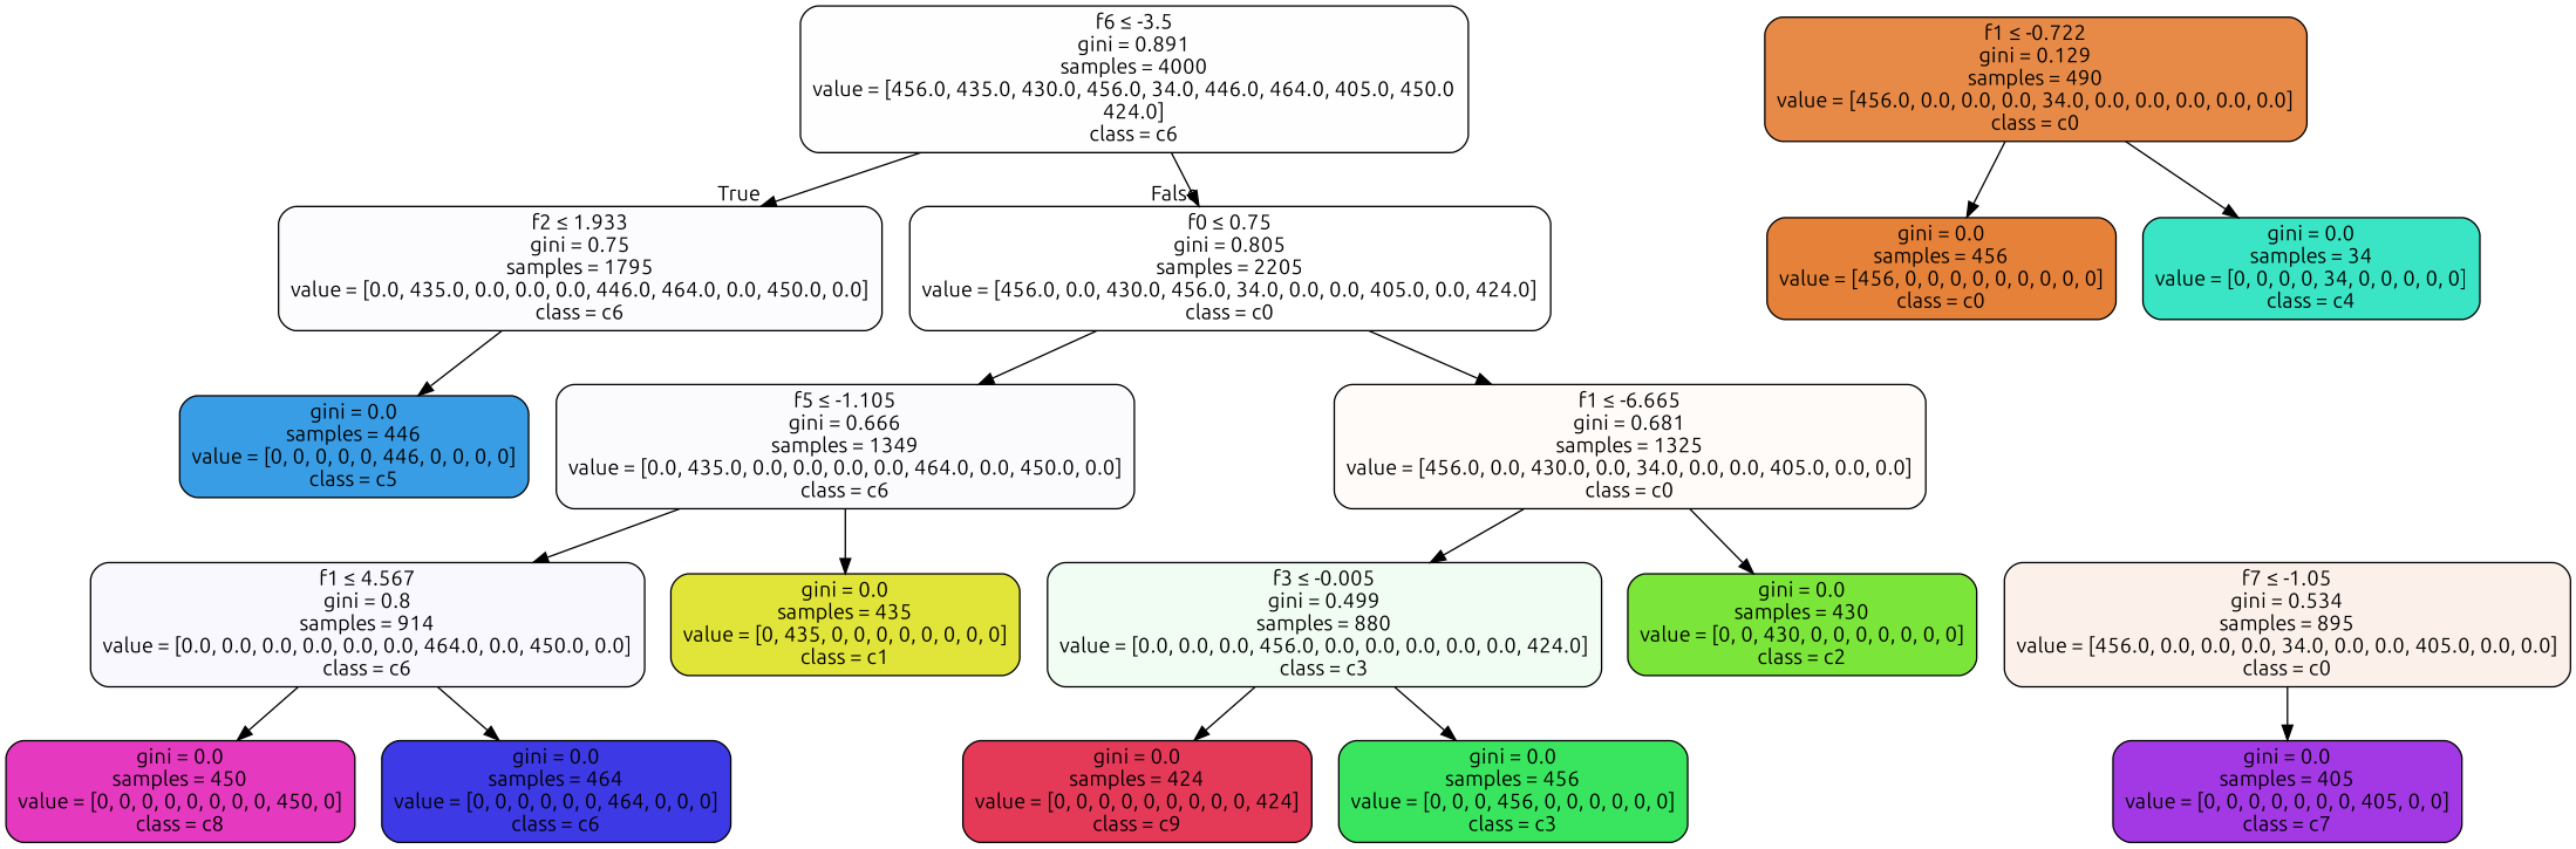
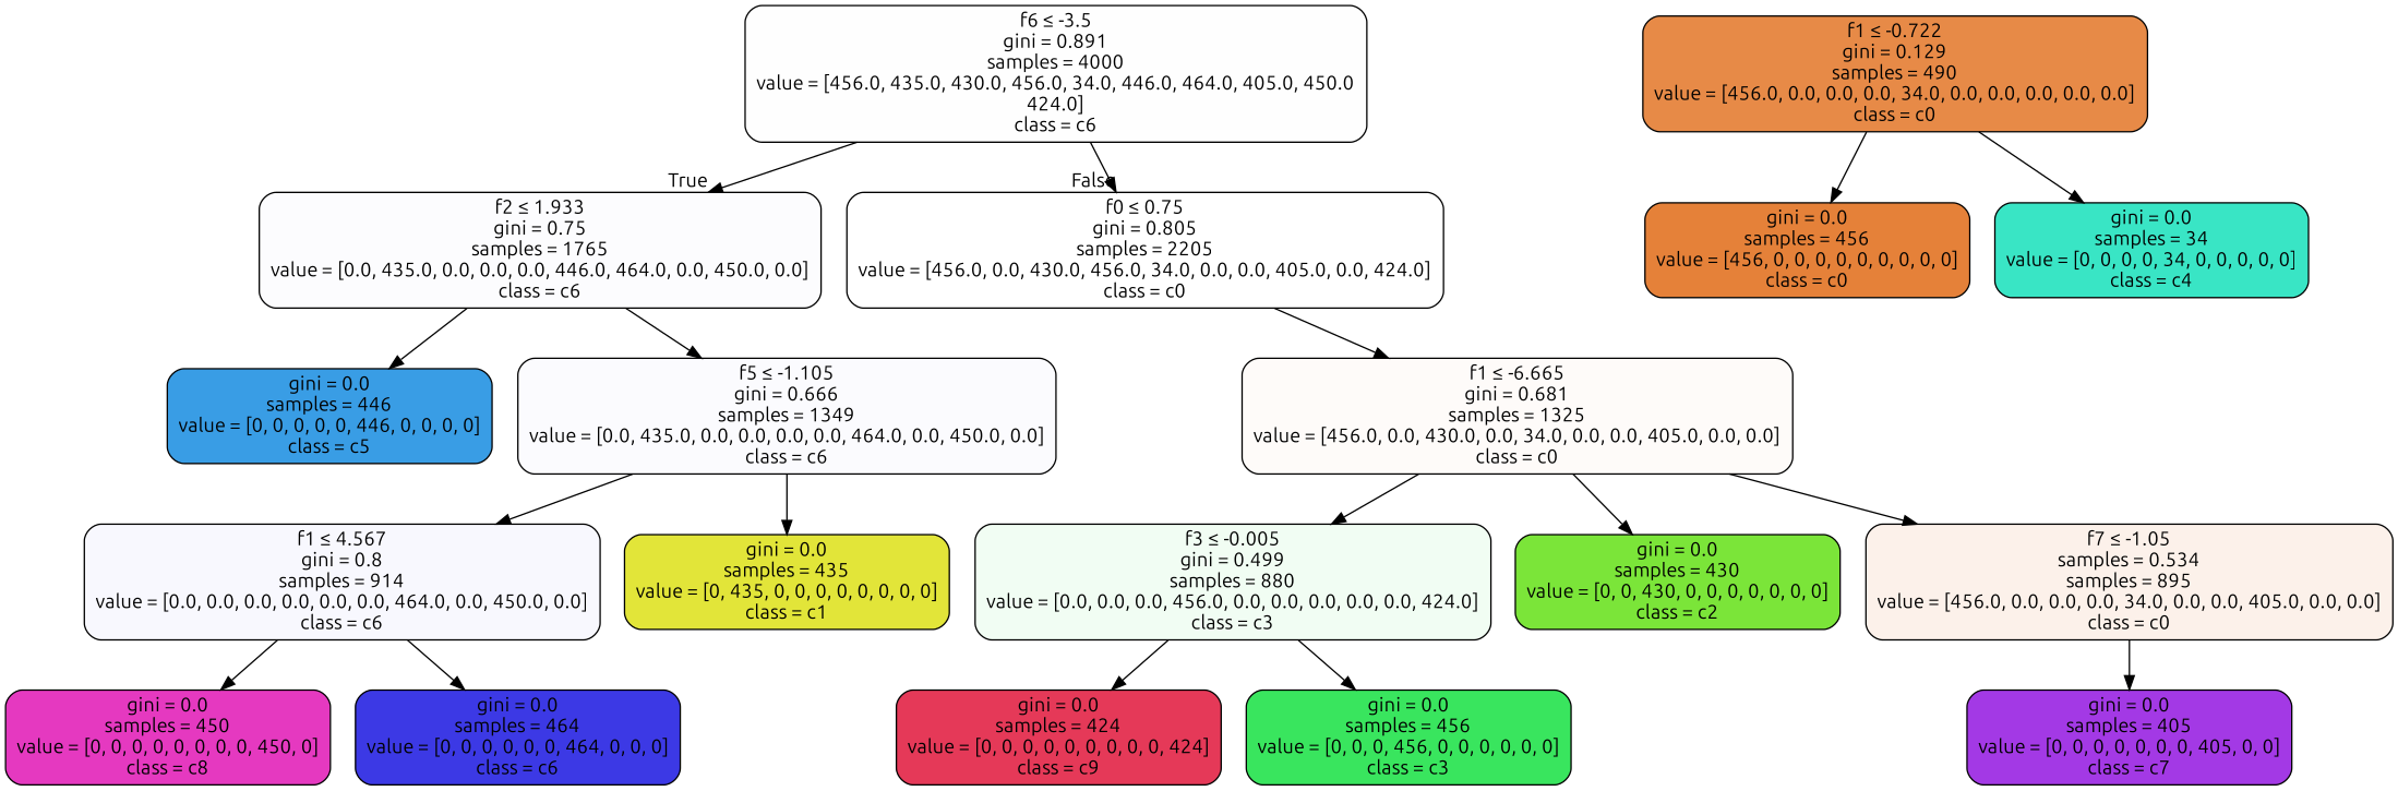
  digraph {
    fontname=Ubuntu
    node [color=black fontname=Ubuntu shape=box style="filled, rounded"]
    edge [fontname=Ubuntu]
    n1 [fillcolor="#3c39e501" label=<f6 &le; -3.5<br/>gini = 0.891<br/>samples = 4000<br/>value = [456.0, 435.0, 430.0, 456.0, 34.0, 446.0, 464.0, 405.0, 450.0<br/>424.0]<br/>class = c6>]
-   n2 [fillcolor="#3c39e503" label=<f2 &le; 1.933<br/>gini = 0.75<br/>samples = 1795<br/>value = [0.0, 435.0, 0.0, 0.0, 0.0, 446.0, 464.0, 0.0, 450.0, 0.0]<br/>class = c6>]
+   n2 [fillcolor="#3c39e503" label=<f2 &le; 1.933<br/>gini = 0.75<br/>samples = 1765<br/>value = [0.0, 435.0, 0.0, 0.0, 0.0, 446.0, 464.0, 0.0, 450.0, 0.0]<br/>class = c6>]
    n3 [fillcolor="#e5813900" label=<f0 &le; 0.75<br/>gini = 0.805<br/>samples = 2205<br/>value = [456.0, 0.0, 430.0, 456.0, 34.0, 0.0, 0.0, 405.0, 0.0, 424.0]<br/>class = c0>]
    n4 [fillcolor="#3c39e504" label=<f5 &le; -1.105<br/>gini = 0.666<br/>samples = 1349<br/>value = [0.0, 435.0, 0.0, 0.0, 0.0, 0.0, 464.0, 0.0, 450.0, 0.0]<br/>class = c6>]
    n5 [fillcolor="#399de5ff" label=<gini = 0.0<br/>samples = 446<br/>value = [0, 0, 0, 0, 0, 446, 0, 0, 0, 0]<br/>class = c5>]
    n6 [fillcolor="#e5813907" label=<f1 &le; -6.665<br/>gini = 0.681<br/>samples = 1325<br/>value = [456.0, 0.0, 430.0, 0.0, 34.0, 0.0, 0.0, 405.0, 0.0, 0.0]<br/>class = c0>]
    n7 [fillcolor="#3c39e508" label=<f1 &le; 4.567<br/>gini = 0.8<br/>samples = 914<br/>value = [0.0, 0.0, 0.0, 0.0, 0.0, 0.0, 464.0, 0.0, 450.0, 0.0]<br/>class = c6>]
    n8 [fillcolor="#e2e539ff" label=<gini = 0.0<br/>samples = 435<br/>value = [0, 435, 0, 0, 0, 0, 0, 0, 0, 0]<br/>class = c1>]
    n9 [fillcolor="#e539c0ff" label=<gini = 0.0<br/>samples = 450<br/>value = [0, 0, 0, 0, 0, 0, 0, 0, 450, 0]<br/>class = c8>]
    n10 [fillcolor="#3c39e5ff" label=<gini = 0.0<br/>samples = 464<br/>value = [0, 0, 0, 0, 0, 0, 464, 0, 0, 0]<br/>class = c6>]
    n11 [fillcolor="#39e55e12" label=<f3 &le; -0.005<br/>gini = 0.499<br/>samples = 880<br/>value = [0.0, 0.0, 0.0, 456.0, 0.0, 0.0, 0.0, 0.0, 0.0, 424.0]<br/>class = c3>]
    n12 [fillcolor="#7be539ff" label=<gini = 0.0<br/>samples = 430<br/>value = [0, 0, 430, 0, 0, 0, 0, 0, 0, 0]<br/>class = c2>]
-   n13 [fillcolor="#e581391b" label=<f7 &le; -1.05<br/>gini = 0.534<br/>samples = 895<br/>value = [456.0, 0.0, 0.0, 0.0, 34.0, 0.0, 0.0, 405.0, 0.0, 0.0]<br/>class = c0>]
+   n13 [fillcolor="#e581391b" label=<f7 &le; -1.05<br/>samples = 0.534<br/>samples = 895<br/>value = [456.0, 0.0, 0.0, 0.0, 34.0, 0.0, 0.0, 405.0, 0.0, 0.0]<br/>class = c0>]
    n14 [fillcolor="#e53958ff" label=<gini = 0.0<br/>samples = 424<br/>value = [0, 0, 0, 0, 0, 0, 0, 0, 0, 424]<br/>class = c9>]
    n15 [fillcolor="#39e55eff" label=<gini = 0.0<br/>samples = 456<br/>value = [0, 0, 0, 456, 0, 0, 0, 0, 0, 0]<br/>class = c3>]
    n16 [fillcolor="#a339e5ff" label=<gini = 0.0<br/>samples = 405<br/>value = [0, 0, 0, 0, 0, 0, 0, 405, 0, 0]<br/>class = c7>]
    n17 [fillcolor="#e58139ec" label=<f1 &le; -0.722<br/>gini = 0.129<br/>samples = 490<br/>value = [456.0, 0.0, 0.0, 0.0, 34.0, 0.0, 0.0, 0.0, 0.0, 0.0]<br/>class = c0>]
    n18 [fillcolor="#e58139ff" label=<gini = 0.0<br/>samples = 456<br/>value = [456, 0, 0, 0, 0, 0, 0, 0, 0, 0]<br/>class = c0>]
    n19 [fillcolor="#39e5c5ff" label=<gini = 0.0<br/>samples = 34<br/>value = [0, 0, 0, 0, 34, 0, 0, 0, 0, 0]<br/>class = c4>]
    n1 -> n2 [headlabel=True labelangle=45 labeldistance=2.5]
    n1 -> n3 [headlabel=False labelangle=-45 labeldistance=2.5]
-   n3 -> n4
+   n2 -> n4
    n2 -> n5
    n3 -> n6
    n4 -> n7
    n4 -> n8
    n6 -> n11
    n6 -> n12
+   n6 -> n13
    n7 -> n9
    n7 -> n10
    n11 -> n14
    n11 -> n15
    n13 -> n16
    n17 -> n18
    n17 -> n19
  }
